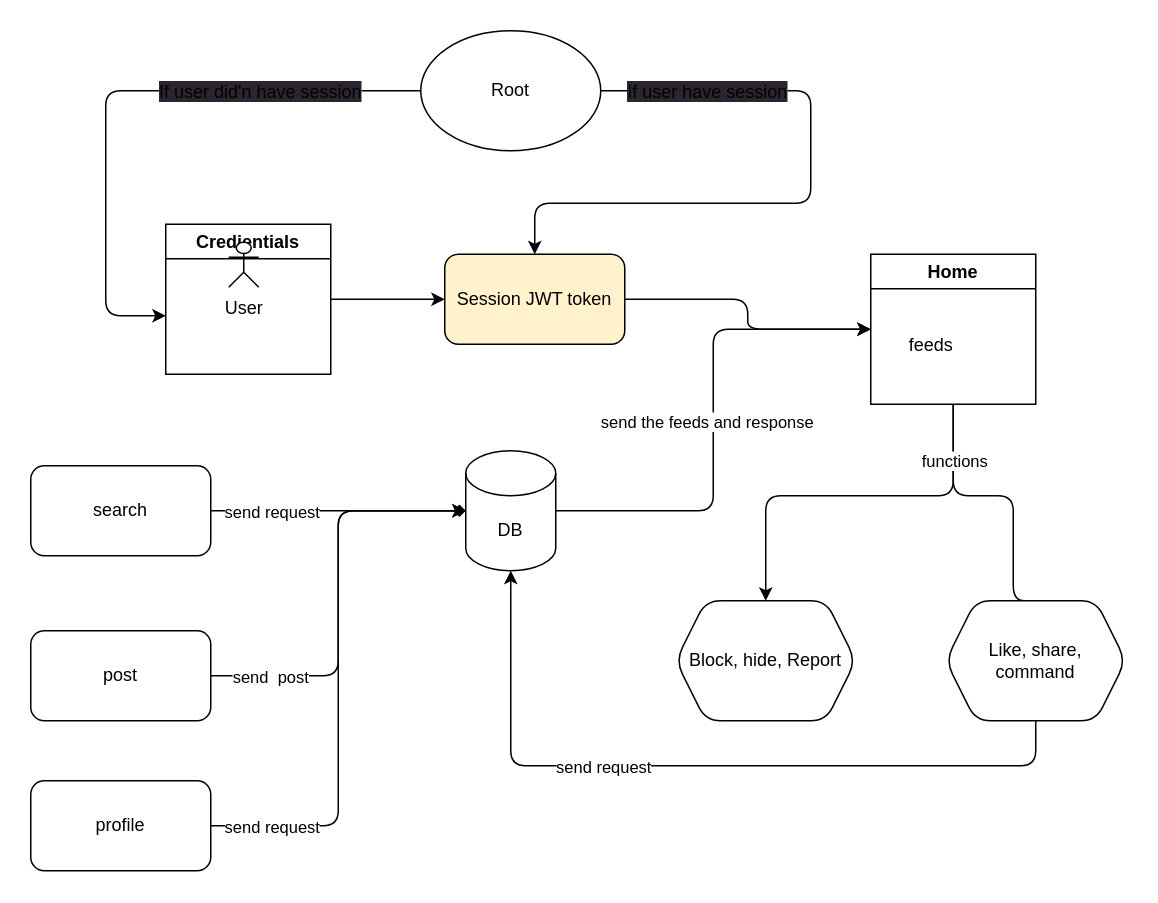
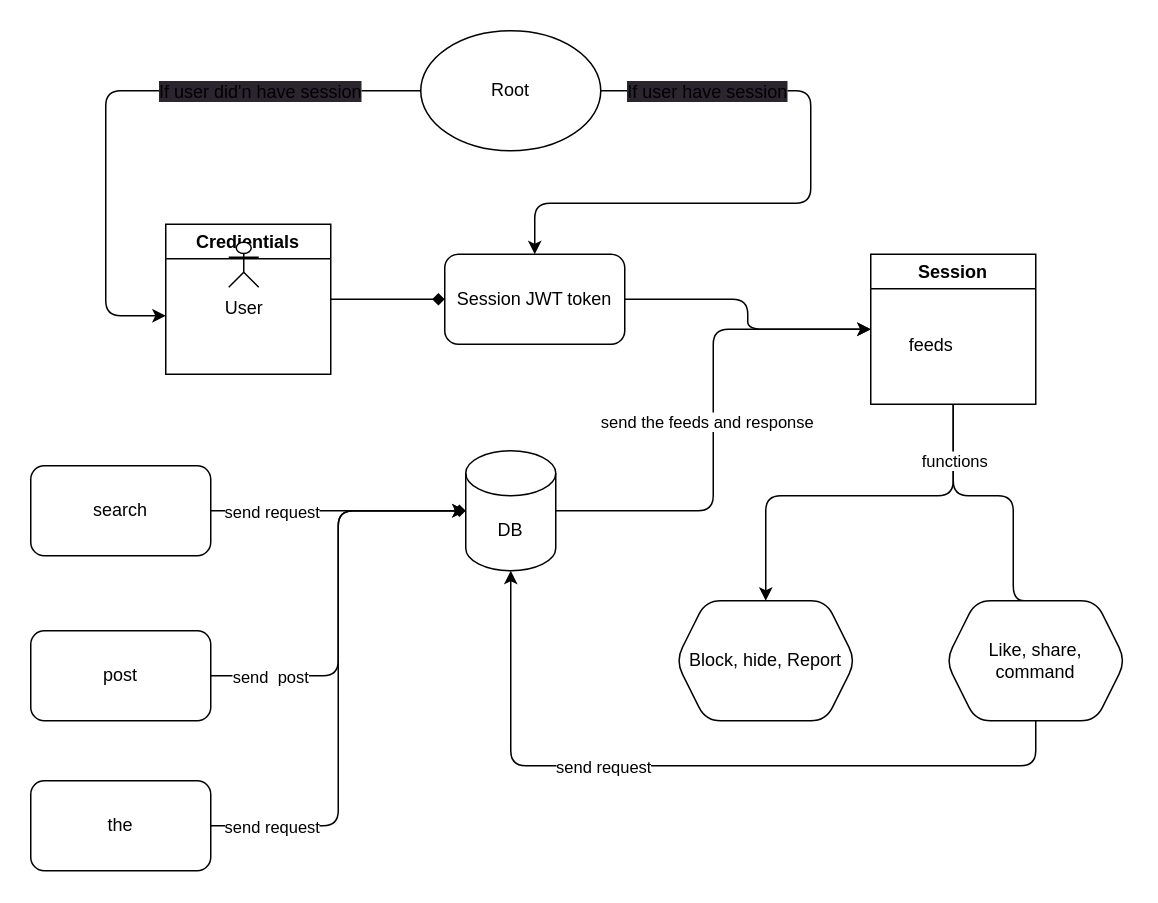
  <mxCell id="0" />
  <mxCell id="1" parent="0" />
  <mxCell id="2" style="edgeStyle=orthogonalEdgeStyle;html=1;exitX=1;exitY=0.5;exitDx=0;exitDy=0;exitPerimeter=0;entryX=0;entryY=0.5;entryDx=0;entryDy=0;labelBorderColor=default;" edge="1" parent="1" source="4" target="16"><mxGeometry relative="1" as="geometry" /></mxCell>
  <mxCell id="3" value="send the feeds and response" style="edgeLabel;html=1;align=center;verticalAlign=middle;resizable=0;points=[];" vertex="1" connectable="0" parent="2"><mxGeometry x="-0.476" y="-3" relative="1" as="geometry"><mxPoint x="13" y="-63" as="offset" /></mxGeometry></mxCell>
  <mxCell id="4" value="DB" style="shape=cylinder3;whiteSpace=wrap;html=1;boundedLbl=1;backgroundOutline=1;size=15;" vertex="1" parent="1"><mxGeometry x="310" y="300" width="60" height="80" as="geometry" /></mxCell>
  <mxCell id="5" style="edgeStyle=orthogonalEdgeStyle;html=1;exitX=1;exitY=0.5;exitDx=0;exitDy=0;entryX=0.5;entryY=0;entryDx=0;entryDy=0;labelBorderColor=default;" edge="1" parent="1" source="9" target="18"><mxGeometry relative="1" as="geometry"><Array as="points"><mxPoint x="540" y="60" /><mxPoint x="540" y="135" /><mxPoint x="356" y="135" /></Array></mxGeometry></mxCell>
  <mxCell id="6" value="&lt;span style=&quot;font-size: 12px; background-color: rgb(42, 37, 47);&quot;&gt;If user have session&lt;/span&gt;" style="edgeLabel;html=1;align=center;verticalAlign=middle;resizable=0;points=[];" vertex="1" connectable="0" parent="5"><mxGeometry x="-0.603" y="1" relative="1" as="geometry"><mxPoint x="-16" y="1" as="offset" /></mxGeometry></mxCell>
  <mxCell id="7" style="edgeStyle=orthogonalEdgeStyle;html=1;exitX=0;exitY=0.5;exitDx=0;exitDy=0;labelBorderColor=default;" edge="1" parent="1" source="9"><mxGeometry relative="1" as="geometry"><mxPoint x="110" y="210" as="targetPoint" /><Array as="points"><mxPoint x="70" y="60" /><mxPoint x="70" y="210" /></Array></mxGeometry></mxCell>
  <mxCell id="8" value="&lt;span style=&quot;font-size: 12px; background-color: rgb(42, 37, 47);&quot;&gt;If user did'n have session&lt;/span&gt;" style="edgeLabel;html=1;align=center;verticalAlign=middle;resizable=0;points=[];" vertex="1" connectable="0" parent="7"><mxGeometry x="-0.226" y="2" relative="1" as="geometry"><mxPoint x="47" y="-2" as="offset" /></mxGeometry></mxCell>
  <mxCell id="9" value="Root" style="ellipse;whiteSpace=wrap;html=1;" vertex="1" parent="1"><mxGeometry x="280" y="20" width="120" height="80" as="geometry" /></mxCell>
- <mxCell id="10" style="edgeStyle=orthogonalEdgeStyle;html=1;exitX=1;exitY=0.5;exitDx=0;exitDy=0;entryX=0;entryY=0.5;entryDx=0;entryDy=0;" edge="1" parent="1" source="11" target="18"><mxGeometry relative="1" as="geometry" /></mxCell>
+ <mxCell id="10" style="edgeStyle=orthogonalEdgeStyle;html=1;exitX=1;exitY=0.5;exitDx=0;exitDy=0;entryX=0;entryY=0.5;entryDx=0;entryDy=0;endArrow=diamond;" edge="1" parent="1" source="11" target="18"><mxGeometry relative="1" as="geometry" /></mxCell>
  <mxCell id="11" value="Credientials" style="swimlane;whiteSpace=wrap;html=1;" vertex="1" parent="1"><mxGeometry x="110" y="149" width="110" height="100" as="geometry" /></mxCell>
  <mxCell id="12" value="User" style="shape=umlActor;verticalLabelPosition=bottom;verticalAlign=top;html=1;outlineConnect=0;" vertex="1" parent="11"><mxGeometry x="42" y="12" width="20" height="30" as="geometry" /></mxCell>
  <mxCell id="13" style="edgeStyle=orthogonalEdgeStyle;html=1;exitX=0.5;exitY=1;exitDx=0;exitDy=0;entryX=0.5;entryY=0;entryDx=0;entryDy=0;labelBorderColor=default;" edge="1" parent="1" source="16" target="32"><mxGeometry relative="1" as="geometry"><Array as="points"><mxPoint x="635" y="330" /><mxPoint x="510" y="330" /></Array></mxGeometry></mxCell>
  <mxCell id="14" style="edgeStyle=orthogonalEdgeStyle;html=1;exitX=0.5;exitY=1;exitDx=0;exitDy=0;entryX=0.5;entryY=0;entryDx=0;entryDy=0;labelBorderColor=default;endArrow=none;" edge="1" parent="1" source="16" target="31"><mxGeometry relative="1" as="geometry"><Array as="points"><mxPoint x="635" y="330" /><mxPoint x="675" y="330" /><mxPoint x="675" y="400" /></Array></mxGeometry></mxCell>
  <mxCell id="15" value="functions" style="edgeLabel;html=1;align=center;verticalAlign=middle;resizable=0;points=[];" vertex="1" connectable="0" parent="14"><mxGeometry x="-0.398" relative="1" as="geometry"><mxPoint y="-19" as="offset" /></mxGeometry></mxCell>
- <mxCell id="16" value="Home" style="swimlane;whiteSpace=wrap;html=1;" vertex="1" parent="1"><mxGeometry x="580" y="169" width="110" height="100" as="geometry" /></mxCell>
+ <mxCell id="16" value="Session" style="swimlane;whiteSpace=wrap;html=1;" vertex="1" parent="1"><mxGeometry x="580" y="169" width="110" height="100" as="geometry" /></mxCell>
  <mxCell id="17" style="edgeStyle=orthogonalEdgeStyle;html=1;exitX=1;exitY=0.5;exitDx=0;exitDy=0;entryX=0;entryY=0.5;entryDx=0;entryDy=0;labelBorderColor=default;" edge="1" parent="1" source="18" target="16"><mxGeometry relative="1" as="geometry" /></mxCell>
- <mxCell id="18" value="Session JWT token" style="rounded=1;whiteSpace=wrap;html=1;fillColor=#fff2cc;" vertex="1" parent="1"><mxGeometry x="296" y="169" width="120" height="60" as="geometry" /></mxCell>
+ <mxCell id="18" value="Session JWT token" style="rounded=1;whiteSpace=wrap;html=1;" vertex="1" parent="1"><mxGeometry x="296" y="169" width="120" height="60" as="geometry" /></mxCell>
  <mxCell id="19" style="edgeStyle=orthogonalEdgeStyle;html=1;exitX=1;exitY=0.5;exitDx=0;exitDy=0;entryX=0;entryY=0.5;entryDx=0;entryDy=0;entryPerimeter=0;labelBorderColor=default;endArrow=diamond;" edge="1" parent="1" source="21" target="4"><mxGeometry relative="1" as="geometry"><Array as="points"><mxPoint x="160" y="340" /></Array></mxGeometry></mxCell>
  <mxCell id="20" value="send request" style="edgeLabel;html=1;align=center;verticalAlign=middle;resizable=0;points=[];" vertex="1" connectable="0" parent="19"><mxGeometry x="-0.333" y="2" relative="1" as="geometry"><mxPoint x="-17" y="2" as="offset" /></mxGeometry></mxCell>
  <mxCell id="21" value="search" style="rounded=1;whiteSpace=wrap;html=1;" vertex="1" parent="1"><mxGeometry x="20" y="310" width="120" height="60" as="geometry" /></mxCell>
  <mxCell id="22" style="edgeStyle=orthogonalEdgeStyle;html=1;exitX=1;exitY=0.5;exitDx=0;exitDy=0;entryX=0;entryY=0.5;entryDx=0;entryDy=0;entryPerimeter=0;labelBorderColor=default;" edge="1" parent="1" source="24" target="4"><mxGeometry relative="1" as="geometry" /></mxCell>
  <mxCell id="23" value="send&amp;nbsp; post" style="edgeLabel;html=1;align=center;verticalAlign=middle;resizable=0;points=[];" vertex="1" connectable="0" parent="22"><mxGeometry x="-0.534" y="4" relative="1" as="geometry"><mxPoint x="-26" y="4" as="offset" /></mxGeometry></mxCell>
  <mxCell id="24" value="post" style="rounded=1;whiteSpace=wrap;html=1;" vertex="1" parent="1"><mxGeometry x="20" y="420" width="120" height="60" as="geometry" /></mxCell>
  <mxCell id="25" style="edgeStyle=orthogonalEdgeStyle;html=1;exitX=1;exitY=0.5;exitDx=0;exitDy=0;entryX=0;entryY=0.5;entryDx=0;entryDy=0;entryPerimeter=0;labelBorderColor=default;" edge="1" parent="1" source="27" target="4"><mxGeometry relative="1" as="geometry" /></mxCell>
  <mxCell id="26" value="send request" style="edgeLabel;html=1;align=center;verticalAlign=middle;resizable=0;points=[];" vertex="1" connectable="0" parent="25"><mxGeometry x="-0.611" relative="1" as="geometry"><mxPoint x="-34" as="offset" /></mxGeometry></mxCell>
- <mxCell id="27" value="profile" style="rounded=1;whiteSpace=wrap;html=1;" vertex="1" parent="1"><mxGeometry x="20" y="520" width="120" height="60" as="geometry" /></mxCell>
+ <mxCell id="27" value="the" style="rounded=1;whiteSpace=wrap;html=1;" vertex="1" parent="1"><mxGeometry x="20" y="520" width="120" height="60" as="geometry" /></mxCell>
  <mxCell id="28" value="feeds" style="text;html=1;align=center;verticalAlign=middle;resizable=0;points=[];autosize=1;strokeColor=none;fillColor=none;" vertex="1" parent="1"><mxGeometry x="595" y="215" width="50" height="30" as="geometry" /></mxCell>
  <mxCell id="29" style="edgeStyle=orthogonalEdgeStyle;html=1;exitX=0.5;exitY=1;exitDx=0;exitDy=0;entryX=0.5;entryY=1;entryDx=0;entryDy=0;entryPerimeter=0;labelBorderColor=default;" edge="1" parent="1" source="31" target="4"><mxGeometry relative="1" as="geometry"><Array as="points"><mxPoint x="690" y="510" /><mxPoint x="340" y="510" /></Array></mxGeometry></mxCell>
  <mxCell id="30" value="send request" style="edgeLabel;html=1;align=center;verticalAlign=middle;resizable=0;points=[];" vertex="1" connectable="0" parent="29"><mxGeometry x="0.327" y="4" relative="1" as="geometry"><mxPoint x="19" y="-4" as="offset" /></mxGeometry></mxCell>
  <mxCell id="31" value="Like, share, command" style="shape=hexagon;perimeter=hexagonPerimeter2;whiteSpace=wrap;html=1;fixedSize=1;rounded=1;" vertex="1" parent="1"><mxGeometry x="630" y="400" width="120" height="80" as="geometry" /></mxCell>
  <mxCell id="32" value="Block, hide, Report" style="shape=hexagon;perimeter=hexagonPerimeter2;whiteSpace=wrap;html=1;fixedSize=1;rounded=1;" vertex="1" parent="1"><mxGeometry x="450" y="400" width="120" height="80" as="geometry" /></mxCell>
